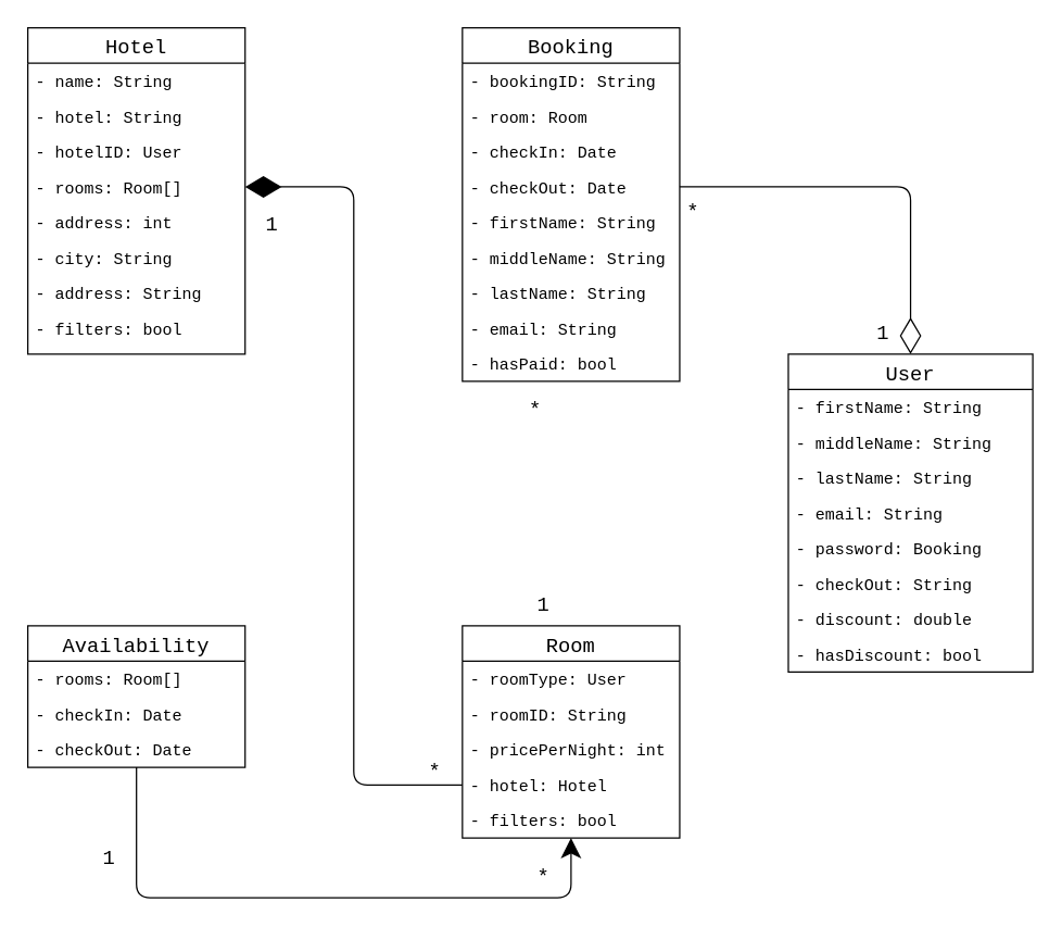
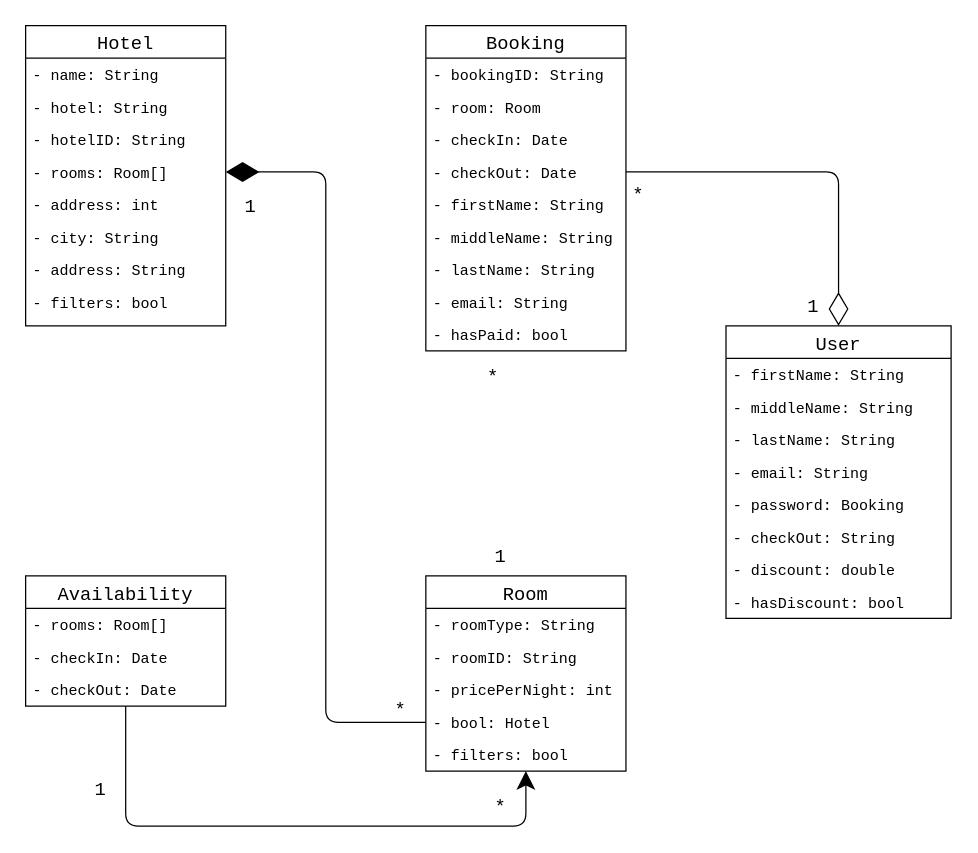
  <mxCell id="0" />
  <mxCell id="1" parent="0" />
  <mxCell id="2" value="Availability" style="swimlane;fontStyle=0;childLayout=stackLayout;horizontal=1;startSize=26;fillColor=none;horizontalStack=0;resizeParent=1;resizeParentMax=0;resizeLast=0;collapsible=1;marginBottom=0;fontFamily=Courier New;fontSize=15;" parent="1" vertex="1"><mxGeometry x="20" y="460" width="160" height="104" as="geometry" /></mxCell>
  <mxCell id="3" value="- rooms: Room[]" style="text;strokeColor=none;fillColor=none;align=left;verticalAlign=top;spacingLeft=4;spacingRight=4;overflow=hidden;rotatable=0;points=[[0,0.5],[1,0.5]];portConstraint=eastwest;fontFamily=Courier New;" parent="2" vertex="1"><mxGeometry y="26" width="160" height="26" as="geometry" /></mxCell>
  <mxCell id="4" value="- checkIn: Date" style="text;strokeColor=none;fillColor=none;align=left;verticalAlign=top;spacingLeft=4;spacingRight=4;overflow=hidden;rotatable=0;points=[[0,0.5],[1,0.5]];portConstraint=eastwest;fontFamily=Courier New;" parent="2" vertex="1"><mxGeometry y="52" width="160" height="26" as="geometry" /></mxCell>
  <mxCell id="5" value="- checkOut: Date" style="text;strokeColor=none;fillColor=none;align=left;verticalAlign=top;spacingLeft=4;spacingRight=4;overflow=hidden;rotatable=0;points=[[0,0.5],[1,0.5]];portConstraint=eastwest;fontFamily=Courier New;" parent="2" vertex="1"><mxGeometry y="78" width="160" height="26" as="geometry" /></mxCell>
  <mxCell id="6" value="Hotel" style="swimlane;fontStyle=0;childLayout=stackLayout;horizontal=1;startSize=26;fillColor=none;horizontalStack=0;resizeParent=1;resizeParentMax=0;resizeLast=0;collapsible=1;marginBottom=0;fontFamily=Courier New;fontSize=15;" parent="1" vertex="1"><mxGeometry x="20" y="20" width="160" height="240" as="geometry" /></mxCell>
  <mxCell id="7" value="- name: String" style="text;strokeColor=none;fillColor=none;align=left;verticalAlign=top;spacingLeft=4;spacingRight=4;overflow=hidden;rotatable=0;points=[[0,0.5],[1,0.5]];portConstraint=eastwest;fontFamily=Courier New;" parent="6" vertex="1"><mxGeometry y="26" width="160" height="26" as="geometry" /></mxCell>
  <mxCell id="8" value="- hotel: String" style="text;strokeColor=none;fillColor=none;align=left;verticalAlign=top;spacingLeft=4;spacingRight=4;overflow=hidden;rotatable=0;points=[[0,0.5],[1,0.5]];portConstraint=eastwest;fontFamily=Courier New;" parent="6" vertex="1"><mxGeometry y="52" width="160" height="26" as="geometry" /></mxCell>
- <mxCell id="9" value="- hotelID: User" style="text;strokeColor=none;fillColor=none;align=left;verticalAlign=top;spacingLeft=4;spacingRight=4;overflow=hidden;rotatable=0;points=[[0,0.5],[1,0.5]];portConstraint=eastwest;fontFamily=Courier New;" parent="6" vertex="1"><mxGeometry y="78" width="160" height="26" as="geometry" /></mxCell>
+ <mxCell id="9" value="- hotelID: String" style="text;strokeColor=none;fillColor=none;align=left;verticalAlign=top;spacingLeft=4;spacingRight=4;overflow=hidden;rotatable=0;points=[[0,0.5],[1,0.5]];portConstraint=eastwest;fontFamily=Courier New;" parent="6" vertex="1"><mxGeometry y="78" width="160" height="26" as="geometry" /></mxCell>
  <mxCell id="10" value="- rooms: Room[]" style="text;strokeColor=none;fillColor=none;align=left;verticalAlign=top;spacingLeft=4;spacingRight=4;overflow=hidden;rotatable=0;points=[[0,0.5],[1,0.5]];portConstraint=eastwest;fontFamily=Courier New;" parent="6" vertex="1"><mxGeometry y="104" width="160" height="26" as="geometry" /></mxCell>
  <mxCell id="11" value="- address: int" style="text;strokeColor=none;fillColor=none;align=left;verticalAlign=top;spacingLeft=4;spacingRight=4;overflow=hidden;rotatable=0;points=[[0,0.5],[1,0.5]];portConstraint=eastwest;fontFamily=Courier New;" parent="6" vertex="1"><mxGeometry y="130" width="160" height="26" as="geometry" /></mxCell>
  <mxCell id="12" value="- city: String" style="text;strokeColor=none;fillColor=none;align=left;verticalAlign=top;spacingLeft=4;spacingRight=4;overflow=hidden;rotatable=0;points=[[0,0.5],[1,0.5]];portConstraint=eastwest;fontFamily=Courier New;" parent="6" vertex="1"><mxGeometry y="156" width="160" height="26" as="geometry" /></mxCell>
  <mxCell id="13" value="- address: String" style="text;strokeColor=none;fillColor=none;align=left;verticalAlign=top;spacingLeft=4;spacingRight=4;overflow=hidden;rotatable=0;points=[[0,0.5],[1,0.5]];portConstraint=eastwest;fontFamily=Courier New;" parent="6" vertex="1"><mxGeometry y="182" width="160" height="26" as="geometry" /></mxCell>
  <mxCell id="14" value="- filters: bool" style="text;strokeColor=none;fillColor=none;align=left;verticalAlign=top;spacingLeft=4;spacingRight=4;overflow=hidden;rotatable=0;points=[[0,0.5],[1,0.5]];portConstraint=eastwest;fontFamily=Courier New;" parent="6" vertex="1"><mxGeometry y="208" width="160" height="32" as="geometry" /></mxCell>
  <mxCell id="15" value="Booking" style="swimlane;fontStyle=0;childLayout=stackLayout;horizontal=1;startSize=26;fillColor=none;horizontalStack=0;resizeParent=1;resizeParentMax=0;resizeLast=0;collapsible=1;marginBottom=0;fontFamily=Courier New;fontSize=15;" parent="1" vertex="1"><mxGeometry x="340" y="20" width="160" height="260" as="geometry" /></mxCell>
  <mxCell id="16" value="- bookingID: String" style="text;strokeColor=none;fillColor=none;align=left;verticalAlign=top;spacingLeft=4;spacingRight=4;overflow=hidden;rotatable=0;points=[[0,0.5],[1,0.5]];portConstraint=eastwest;fontFamily=Courier New;" parent="15" vertex="1"><mxGeometry y="26" width="160" height="26" as="geometry" /></mxCell>
  <mxCell id="17" value="- room: Room" style="text;strokeColor=none;fillColor=none;align=left;verticalAlign=top;spacingLeft=4;spacingRight=4;overflow=hidden;rotatable=0;points=[[0,0.5],[1,0.5]];portConstraint=eastwest;fontFamily=Courier New;" parent="15" vertex="1"><mxGeometry y="52" width="160" height="26" as="geometry" /></mxCell>
  <mxCell id="18" value="- checkIn: Date" style="text;strokeColor=none;fillColor=none;align=left;verticalAlign=top;spacingLeft=4;spacingRight=4;overflow=hidden;rotatable=0;points=[[0,0.5],[1,0.5]];portConstraint=eastwest;fontFamily=Courier New;" parent="15" vertex="1"><mxGeometry y="78" width="160" height="26" as="geometry" /></mxCell>
  <mxCell id="19" value="- checkOut: Date" style="text;strokeColor=none;fillColor=none;align=left;verticalAlign=top;spacingLeft=4;spacingRight=4;overflow=hidden;rotatable=0;points=[[0,0.5],[1,0.5]];portConstraint=eastwest;fontFamily=Courier New;" parent="15" vertex="1"><mxGeometry y="104" width="160" height="26" as="geometry" /></mxCell>
  <mxCell id="20" value="- firstName: String" style="text;strokeColor=none;fillColor=none;align=left;verticalAlign=top;spacingLeft=4;spacingRight=4;overflow=hidden;rotatable=0;points=[[0,0.5],[1,0.5]];portConstraint=eastwest;fontFamily=Courier New;" parent="15" vertex="1"><mxGeometry y="130" width="160" height="26" as="geometry" /></mxCell>
  <mxCell id="21" value="- middleName: String" style="text;strokeColor=none;fillColor=none;align=left;verticalAlign=top;spacingLeft=4;spacingRight=4;overflow=hidden;rotatable=0;points=[[0,0.5],[1,0.5]];portConstraint=eastwest;fontFamily=Courier New;" parent="15" vertex="1"><mxGeometry y="156" width="160" height="26" as="geometry" /></mxCell>
  <mxCell id="22" value="- lastName: String" style="text;strokeColor=none;fillColor=none;align=left;verticalAlign=top;spacingLeft=4;spacingRight=4;overflow=hidden;rotatable=0;points=[[0,0.5],[1,0.5]];portConstraint=eastwest;fontFamily=Courier New;" parent="15" vertex="1"><mxGeometry y="182" width="160" height="26" as="geometry" /></mxCell>
  <mxCell id="23" value="- email: String" style="text;strokeColor=none;fillColor=none;align=left;verticalAlign=top;spacingLeft=4;spacingRight=4;overflow=hidden;rotatable=0;points=[[0,0.5],[1,0.5]];portConstraint=eastwest;fontFamily=Courier New;" parent="15" vertex="1"><mxGeometry y="208" width="160" height="26" as="geometry" /></mxCell>
  <mxCell id="24" value="- hasPaid: bool" style="text;strokeColor=none;fillColor=none;align=left;verticalAlign=top;spacingLeft=4;spacingRight=4;overflow=hidden;rotatable=0;points=[[0,0.5],[1,0.5]];portConstraint=eastwest;fontFamily=Courier New;" parent="15" vertex="1"><mxGeometry y="234" width="160" height="26" as="geometry" /></mxCell>
  <mxCell id="25" value="Room" style="swimlane;fontStyle=0;childLayout=stackLayout;horizontal=1;startSize=26;fillColor=none;horizontalStack=0;resizeParent=1;resizeParentMax=0;resizeLast=0;collapsible=1;marginBottom=0;fontFamily=Courier New;fontSize=15;" parent="1" vertex="1"><mxGeometry x="340" y="460" width="160" height="156" as="geometry" /></mxCell>
- <mxCell id="26" value="- roomType: User" style="text;strokeColor=none;fillColor=none;align=left;verticalAlign=top;spacingLeft=4;spacingRight=4;overflow=hidden;rotatable=0;points=[[0,0.5],[1,0.5]];portConstraint=eastwest;fontFamily=Courier New;" parent="25" vertex="1"><mxGeometry y="26" width="160" height="26" as="geometry" /></mxCell>
+ <mxCell id="26" value="- roomType: String" style="text;strokeColor=none;fillColor=none;align=left;verticalAlign=top;spacingLeft=4;spacingRight=4;overflow=hidden;rotatable=0;points=[[0,0.5],[1,0.5]];portConstraint=eastwest;fontFamily=Courier New;" parent="25" vertex="1"><mxGeometry y="26" width="160" height="26" as="geometry" /></mxCell>
  <mxCell id="27" value="- roomID: String" style="text;strokeColor=none;fillColor=none;align=left;verticalAlign=top;spacingLeft=4;spacingRight=4;overflow=hidden;rotatable=0;points=[[0,0.5],[1,0.5]];portConstraint=eastwest;fontFamily=Courier New;" parent="25" vertex="1"><mxGeometry y="52" width="160" height="26" as="geometry" /></mxCell>
  <mxCell id="28" value="- pricePerNight: int" style="text;strokeColor=none;fillColor=none;align=left;verticalAlign=top;spacingLeft=4;spacingRight=4;overflow=hidden;rotatable=0;points=[[0,0.5],[1,0.5]];portConstraint=eastwest;fontFamily=Courier New;" parent="25" vertex="1"><mxGeometry y="78" width="160" height="26" as="geometry" /></mxCell>
- <mxCell id="29" value="- hotel: Hotel" style="text;strokeColor=none;fillColor=none;align=left;verticalAlign=top;spacingLeft=4;spacingRight=4;overflow=hidden;rotatable=0;points=[[0,0.5],[1,0.5]];portConstraint=eastwest;fontFamily=Courier New;" parent="25" vertex="1"><mxGeometry y="104" width="160" height="26" as="geometry" /></mxCell>
+ <mxCell id="29" value="- bool: Hotel" style="text;strokeColor=none;fillColor=none;align=left;verticalAlign=top;spacingLeft=4;spacingRight=4;overflow=hidden;rotatable=0;points=[[0,0.5],[1,0.5]];portConstraint=eastwest;fontFamily=Courier New;" parent="25" vertex="1"><mxGeometry y="104" width="160" height="26" as="geometry" /></mxCell>
  <mxCell id="30" value="- filters: bool" style="text;strokeColor=none;fillColor=none;align=left;verticalAlign=top;spacingLeft=4;spacingRight=4;overflow=hidden;rotatable=0;points=[[0,0.5],[1,0.5]];portConstraint=eastwest;fontFamily=Courier New;" parent="25" vertex="1"><mxGeometry y="130" width="160" height="26" as="geometry" /></mxCell>
  <mxCell id="31" value="User" style="swimlane;fontStyle=0;childLayout=stackLayout;horizontal=1;startSize=26;fillColor=none;horizontalStack=0;resizeParent=1;resizeParentMax=0;resizeLast=0;collapsible=1;marginBottom=0;fontFamily=Courier New;fontSize=15;" parent="1" vertex="1"><mxGeometry x="580" y="260" width="180" height="234" as="geometry" /></mxCell>
  <mxCell id="32" value="- firstName: String" style="text;strokeColor=none;fillColor=none;align=left;verticalAlign=top;spacingLeft=4;spacingRight=4;overflow=hidden;rotatable=0;points=[[0,0.5],[1,0.5]];portConstraint=eastwest;fontFamily=Courier New;" parent="31" vertex="1"><mxGeometry y="26" width="180" height="26" as="geometry" /></mxCell>
  <mxCell id="33" value="- middleName: String" style="text;strokeColor=none;fillColor=none;align=left;verticalAlign=top;spacingLeft=4;spacingRight=4;overflow=hidden;rotatable=0;points=[[0,0.5],[1,0.5]];portConstraint=eastwest;fontFamily=Courier New;" parent="31" vertex="1"><mxGeometry y="52" width="180" height="26" as="geometry" /></mxCell>
  <mxCell id="34" value="- lastName: String" style="text;strokeColor=none;fillColor=none;align=left;verticalAlign=top;spacingLeft=4;spacingRight=4;overflow=hidden;rotatable=0;points=[[0,0.5],[1,0.5]];portConstraint=eastwest;fontFamily=Courier New;" parent="31" vertex="1"><mxGeometry y="78" width="180" height="26" as="geometry" /></mxCell>
  <mxCell id="35" value="- email: String" style="text;strokeColor=none;fillColor=none;align=left;verticalAlign=top;spacingLeft=4;spacingRight=4;overflow=hidden;rotatable=0;points=[[0,0.5],[1,0.5]];portConstraint=eastwest;fontFamily=Courier New;" parent="31" vertex="1"><mxGeometry y="104" width="180" height="26" as="geometry" /></mxCell>
  <mxCell id="36" value="- password: Booking" style="text;strokeColor=none;fillColor=none;align=left;verticalAlign=top;spacingLeft=4;spacingRight=4;overflow=hidden;rotatable=0;points=[[0,0.5],[1,0.5]];portConstraint=eastwest;fontFamily=Courier New;" parent="31" vertex="1"><mxGeometry y="130" width="180" height="26" as="geometry" /></mxCell>
  <mxCell id="37" value="- checkOut: String" style="text;strokeColor=none;fillColor=none;align=left;verticalAlign=top;spacingLeft=4;spacingRight=4;overflow=hidden;rotatable=0;points=[[0,0.5],[1,0.5]];portConstraint=eastwest;fontFamily=Courier New;" parent="31" vertex="1"><mxGeometry y="156" width="180" height="26" as="geometry" /></mxCell>
  <mxCell id="38" value="- discount: double" style="text;strokeColor=none;fillColor=none;align=left;verticalAlign=top;spacingLeft=4;spacingRight=4;overflow=hidden;rotatable=0;points=[[0,0.5],[1,0.5]];portConstraint=eastwest;fontFamily=Courier New;" parent="31" vertex="1"><mxGeometry y="182" width="180" height="26" as="geometry" /></mxCell>
  <mxCell id="39" value="- hasDiscount: bool" style="text;strokeColor=none;fillColor=none;align=left;verticalAlign=top;spacingLeft=4;spacingRight=4;overflow=hidden;rotatable=0;points=[[0,0.5],[1,0.5]];portConstraint=eastwest;fontFamily=Courier New;" parent="31" vertex="1"><mxGeometry y="208" width="180" height="26" as="geometry" /></mxCell>
  <mxCell id="40" value="" style="endArrow=diamondThin;endFill=1;endSize=24;html=1;fontFamily=Courier New;fontSize=15;entryX=1;entryY=0.5;entryDx=0;entryDy=0;exitX=0;exitY=0.5;exitDx=0;exitDy=0;" parent="1" source="29" target="10" edge="1"><mxGeometry width="160" relative="1" as="geometry"><mxPoint x="180" y="360" as="sourcePoint" /><mxPoint x="340" y="360" as="targetPoint" /><Array as="points"><mxPoint x="260" y="577" /><mxPoint x="260" y="137" /></Array></mxGeometry></mxCell>
  <mxCell id="41" value="" style="endArrow=classic;endFill=1;endSize=12;html=1;fontFamily=Courier New;fontSize=15;exitX=0.5;exitY=1;exitDx=0;exitDy=0;entryX=0.5;entryY=1;entryDx=0;entryDy=0;" parent="1" source="2" target="25" edge="1"><mxGeometry width="160" relative="1" as="geometry"><mxPoint x="190" y="680" as="sourcePoint" /><mxPoint x="350" y="680" as="targetPoint" /><Array as="points"><mxPoint x="100" y="660" /><mxPoint x="420" y="660" /></Array></mxGeometry></mxCell>
  <mxCell id="42" value="" style="endArrow=diamondThin;endFill=0;endSize=24;html=1;fontFamily=Courier New;fontSize=15;exitX=1;exitY=0.5;exitDx=0;exitDy=0;entryX=0.5;entryY=0;entryDx=0;entryDy=0;" parent="1" source="19" target="31" edge="1"><mxGeometry width="160" relative="1" as="geometry"><mxPoint x="590" y="140" as="sourcePoint" /><mxPoint x="750" y="140" as="targetPoint" /><Array as="points"><mxPoint x="670" y="137" /></Array></mxGeometry></mxCell>
  <mxCell id="43" value="1" style="text;align=center;fontStyle=0;verticalAlign=middle;spacingLeft=3;spacingRight=3;strokeColor=none;rotatable=0;points=[[0,0.5],[1,0.5]];portConstraint=eastwest;fontFamily=Courier New;fontSize=15;" parent="1" vertex="1"><mxGeometry x="610" y="230" width="80" height="26" as="geometry" /></mxCell>
  <mxCell id="44" value="1" style="text;align=center;fontStyle=0;verticalAlign=middle;spacingLeft=3;spacingRight=3;strokeColor=none;rotatable=0;points=[[0,0.5],[1,0.5]];portConstraint=eastwest;fontFamily=Courier New;fontSize=15;" parent="1" vertex="1"><mxGeometry x="40" y="616" width="80" height="26" as="geometry" /></mxCell>
  <mxCell id="45" value="1" style="text;align=center;fontStyle=0;verticalAlign=middle;spacingLeft=3;spacingRight=3;strokeColor=none;rotatable=0;points=[[0,0.5],[1,0.5]];portConstraint=eastwest;fontFamily=Courier New;fontSize=15;" parent="1" vertex="1"><mxGeometry x="360" y="430" width="80" height="26" as="geometry" /></mxCell>
  <mxCell id="46" value="1" style="text;align=center;fontStyle=0;verticalAlign=middle;spacingLeft=3;spacingRight=3;strokeColor=none;rotatable=0;points=[[0,0.5],[1,0.5]];portConstraint=eastwest;fontFamily=Courier New;fontSize=15;" parent="1" vertex="1"><mxGeometry x="160" y="150" width="80" height="26" as="geometry" /></mxCell>
  <mxCell id="47" value="*" style="text;align=center;fontStyle=0;verticalAlign=middle;spacingLeft=3;spacingRight=3;strokeColor=none;rotatable=0;points=[[0,0.5],[1,0.5]];portConstraint=eastwest;fontFamily=Courier New;fontSize=15;" parent="1" vertex="1"><mxGeometry x="354" y="286" width="80" height="26" as="geometry" /></mxCell>
  <mxCell id="48" value="*" style="text;align=center;fontStyle=0;verticalAlign=middle;spacingLeft=3;spacingRight=3;strokeColor=none;rotatable=0;points=[[0,0.5],[1,0.5]];portConstraint=eastwest;fontFamily=Courier New;fontSize=15;" parent="1" vertex="1"><mxGeometry x="470" y="140" width="80" height="26" as="geometry" /></mxCell>
  <mxCell id="49" value="*" style="text;align=center;fontStyle=0;verticalAlign=middle;spacingLeft=3;spacingRight=3;strokeColor=none;rotatable=0;points=[[0,0.5],[1,0.5]];portConstraint=eastwest;fontFamily=Courier New;fontSize=15;" parent="1" vertex="1"><mxGeometry x="280" y="552" width="80" height="26" as="geometry" /></mxCell>
  <mxCell id="50" value="*" style="text;align=center;fontStyle=0;verticalAlign=middle;spacingLeft=3;spacingRight=3;strokeColor=none;rotatable=0;points=[[0,0.5],[1,0.5]];portConstraint=eastwest;fontFamily=Courier New;fontSize=15;" parent="1" vertex="1"><mxGeometry x="360" y="630" width="80" height="26" as="geometry" /></mxCell>
